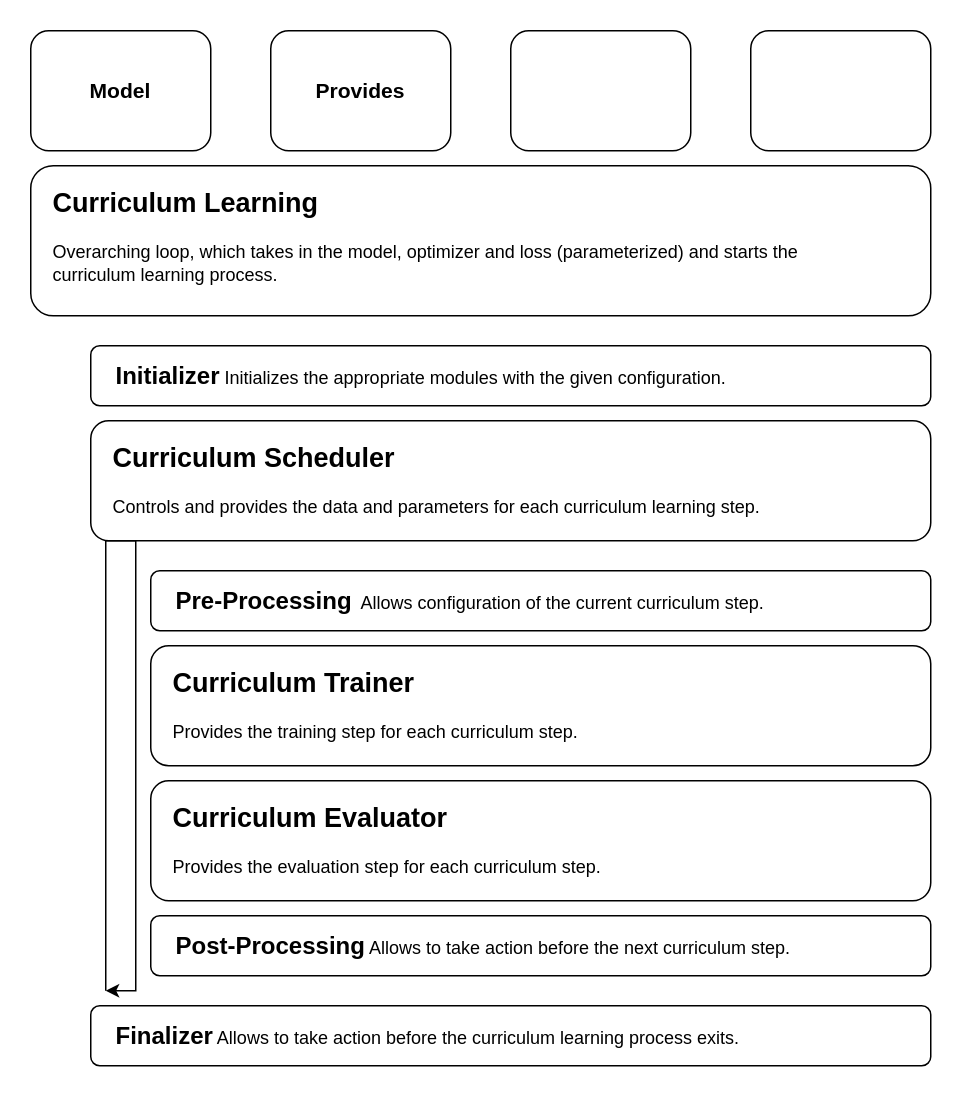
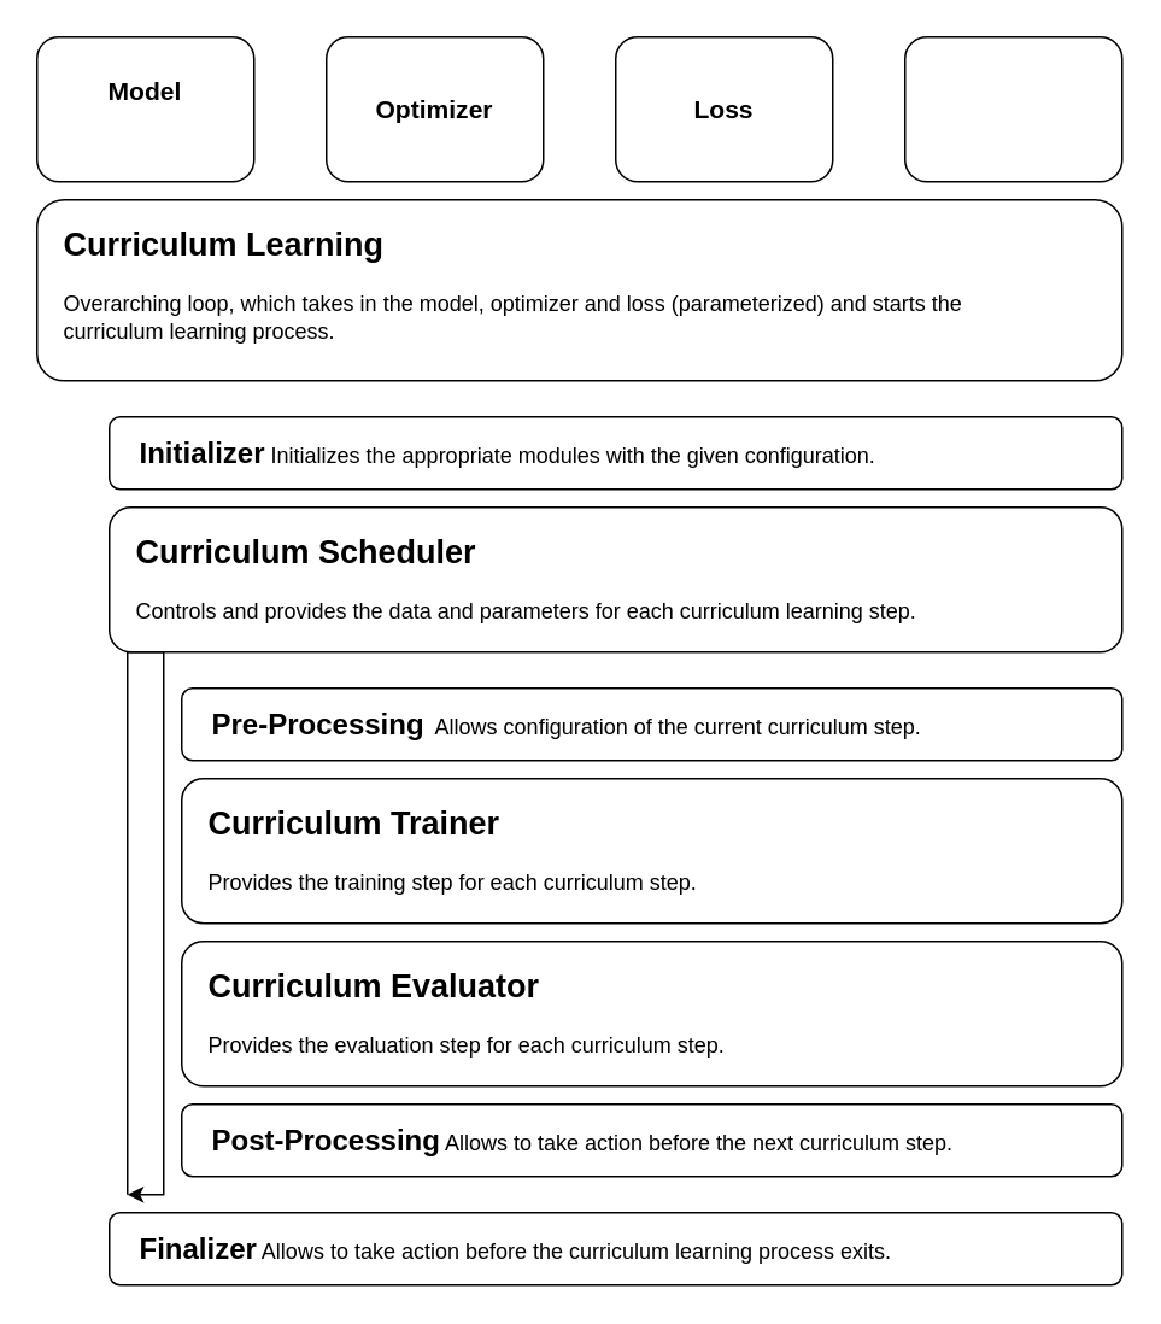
  <mxCell id="0" />
  <mxCell id="1" parent="0" />
  <mxCell id="2" value="" style="rounded=1;whiteSpace=wrap;html=1;" parent="1" vertex="1"><mxGeometry x="20" y="20" width="120" height="80" as="geometry" /></mxCell>
  <mxCell id="3" value="" style="rounded=1;whiteSpace=wrap;html=1;" parent="1" vertex="1"><mxGeometry x="180" y="20" width="120" height="80" as="geometry" /></mxCell>
  <mxCell id="4" value="" style="rounded=1;whiteSpace=wrap;html=1;" parent="1" vertex="1"><mxGeometry x="340" y="20" width="120" height="80" as="geometry" /></mxCell>
- <mxCell id="5" value="&lt;h3&gt;Model&lt;/h3&gt;" style="text;html=1;strokeColor=none;fillColor=none;align=center;verticalAlign=middle;whiteSpace=wrap;rounded=0;" parent="1" vertex="1"><mxGeometry x="50" y="45" width="60" height="30" as="geometry" /></mxCell>
- <mxCell id="6" value="&lt;h3&gt;Provides&lt;/h3&gt;" style="text;html=1;strokeColor=none;fillColor=none;align=center;verticalAlign=middle;whiteSpace=wrap;rounded=0;" parent="1" vertex="1"><mxGeometry x="210" y="45" width="60" height="30" as="geometry" /></mxCell>
+ <mxCell id="5" value="&lt;h3&gt;Model&lt;/h3&gt;" style="text;html=1;strokeColor=none;fillColor=none;align=center;verticalAlign=middle;whiteSpace=wrap;rounded=0;" parent="1" vertex="1"><mxGeometry x="50" y="35" width="60" height="30" as="geometry" /></mxCell>
+ <mxCell id="6" value="&lt;h3&gt;Optimizer&lt;/h3&gt;" style="text;html=1;strokeColor=none;fillColor=none;align=center;verticalAlign=middle;whiteSpace=wrap;rounded=0;" parent="1" vertex="1"><mxGeometry x="210" y="45" width="60" height="30" as="geometry" /></mxCell>
+ <mxCell id="7" value="&lt;h3&gt;Loss&lt;/h3&gt;" style="text;html=1;strokeColor=none;fillColor=none;align=center;verticalAlign=middle;whiteSpace=wrap;rounded=0;" parent="1" vertex="1"><mxGeometry x="370" y="45" width="60" height="30" as="geometry" /></mxCell>
  <mxCell id="8" value="" style="rounded=1;whiteSpace=wrap;html=1;" parent="1" vertex="1"><mxGeometry x="20" y="110" width="600" height="100" as="geometry" /></mxCell>
  <mxCell id="9" value="&lt;h2&gt;Curriculum Learning&lt;br&gt;&lt;/h2&gt;&lt;p&gt;Overarching loop, which takes in the model, optimizer and loss (parameterized) and starts the curriculum learning process.&lt;br&gt;&lt;/p&gt;" style="text;html=1;strokeColor=none;fillColor=none;spacing=5;spacingTop=-20;whiteSpace=wrap;overflow=hidden;rounded=0;" parent="1" vertex="1"><mxGeometry x="30" y="120" width="550" height="80" as="geometry" /></mxCell>
  <mxCell id="10" value="" style="rounded=1;whiteSpace=wrap;html=1;" parent="1" vertex="1"><mxGeometry x="60" y="230" width="560" height="40" as="geometry" /></mxCell>
  <mxCell id="11" value="" style="endArrow=classic;html=1;rounded=0;" parent="1" edge="1"><mxGeometry width="50" height="50" relative="1" as="geometry"><mxPoint x="70" y="660" as="sourcePoint" /><mxPoint x="70" y="660" as="targetPoint" /><Array as="points"><mxPoint x="70" y="360" /><mxPoint x="90" y="360" /><mxPoint x="90" y="660" /></Array></mxGeometry></mxCell>
  <mxCell id="12" value="" style="rounded=1;whiteSpace=wrap;html=1;" vertex="1" parent="1"><mxGeometry x="500" y="20" width="120" height="80" as="geometry" /></mxCell>
  <mxCell id="13" value="" style="rounded=1;whiteSpace=wrap;html=1;" vertex="1" parent="1"><mxGeometry x="60" y="280" width="560" height="80" as="geometry" /></mxCell>
  <mxCell id="14" value="&lt;h2&gt;Curriculum Scheduler&lt;br&gt;&lt;/h2&gt;&lt;p&gt;Controls and provides the data and parameters for each curriculum learning step.&lt;br&gt;&lt;/p&gt;" style="text;html=1;strokeColor=none;fillColor=none;spacing=5;spacingTop=-20;whiteSpace=wrap;overflow=hidden;rounded=0;" vertex="1" parent="1"><mxGeometry x="70" y="290" width="510" height="60" as="geometry" /></mxCell>
  <mxCell id="15" value="&lt;font size=&quot;1&quot;&gt;&lt;b style=&quot;font-size: 16px;&quot;&gt;Initializer&lt;/b&gt;&lt;/font&gt; Initializes the appropriate modules with the given configuration." style="text;html=1;strokeColor=none;fillColor=none;align=left;verticalAlign=middle;whiteSpace=wrap;rounded=0;" vertex="1" parent="1"><mxGeometry x="75" y="235" width="490" height="30" as="geometry" /></mxCell>
  <mxCell id="16" value="" style="rounded=1;whiteSpace=wrap;html=1;" vertex="1" parent="1"><mxGeometry x="100" y="380" width="520" height="40" as="geometry" /></mxCell>
  <mxCell id="17" value="&lt;font size=&quot;1&quot;&gt;&lt;b style=&quot;font-size: 16px;&quot;&gt;Pre-Processing&lt;/b&gt;&lt;/font&gt;&amp;nbsp; Allows configuration of the current curriculum step." style="text;html=1;strokeColor=none;fillColor=none;align=left;verticalAlign=middle;whiteSpace=wrap;rounded=0;" vertex="1" parent="1"><mxGeometry x="115" y="385" width="490" height="30" as="geometry" /></mxCell>
  <mxCell id="18" value="" style="rounded=1;whiteSpace=wrap;html=1;" vertex="1" parent="1"><mxGeometry x="100" y="430" width="520" height="80" as="geometry" /></mxCell>
  <mxCell id="19" value="&lt;h2&gt;Curriculum Trainer&lt;br&gt;&lt;/h2&gt;&lt;p&gt;Provides the training step for each curriculum step.&lt;br&gt;&lt;/p&gt;" style="text;html=1;strokeColor=none;fillColor=none;spacing=5;spacingTop=-20;whiteSpace=wrap;overflow=hidden;rounded=0;" vertex="1" parent="1"><mxGeometry x="110" y="440" width="490" height="60" as="geometry" /></mxCell>
  <mxCell id="20" value="" style="rounded=1;whiteSpace=wrap;html=1;" vertex="1" parent="1"><mxGeometry x="100" y="520" width="520" height="80" as="geometry" /></mxCell>
  <mxCell id="21" value="&lt;h2&gt;Curriculum Evaluator&lt;br&gt;&lt;/h2&gt;&lt;p&gt;Provides the evaluation step for each curriculum step.&lt;br&gt;&lt;/p&gt;" style="text;html=1;strokeColor=none;fillColor=none;spacing=5;spacingTop=-20;whiteSpace=wrap;overflow=hidden;rounded=0;" vertex="1" parent="1"><mxGeometry x="110" y="530" width="490" height="60" as="geometry" /></mxCell>
  <mxCell id="22" value="" style="rounded=1;whiteSpace=wrap;html=1;" vertex="1" parent="1"><mxGeometry x="100" y="610" width="520" height="40" as="geometry" /></mxCell>
  <mxCell id="23" value="&lt;font size=&quot;1&quot;&gt;&lt;b style=&quot;font-size: 16px;&quot;&gt;Post-Processing&lt;/b&gt;&lt;/font&gt; Allows to take action before the next curriculum step.&amp;nbsp; " style="text;html=1;strokeColor=none;fillColor=none;align=left;verticalAlign=middle;whiteSpace=wrap;rounded=0;" vertex="1" parent="1"><mxGeometry x="115" y="615" width="490" height="30" as="geometry" /></mxCell>
  <mxCell id="24" value="" style="rounded=1;whiteSpace=wrap;html=1;" vertex="1" parent="1"><mxGeometry x="60" y="670" width="560" height="40" as="geometry" /></mxCell>
  <mxCell id="25" value="&lt;font size=&quot;1&quot;&gt;&lt;b style=&quot;font-size: 16px;&quot;&gt;Finalizer&lt;/b&gt;&lt;/font&gt; Allows to take action before the curriculum learning process exits." style="text;html=1;strokeColor=none;fillColor=none;align=left;verticalAlign=middle;whiteSpace=wrap;rounded=0;" vertex="1" parent="1"><mxGeometry x="75" y="675" width="490" height="30" as="geometry" /></mxCell>
